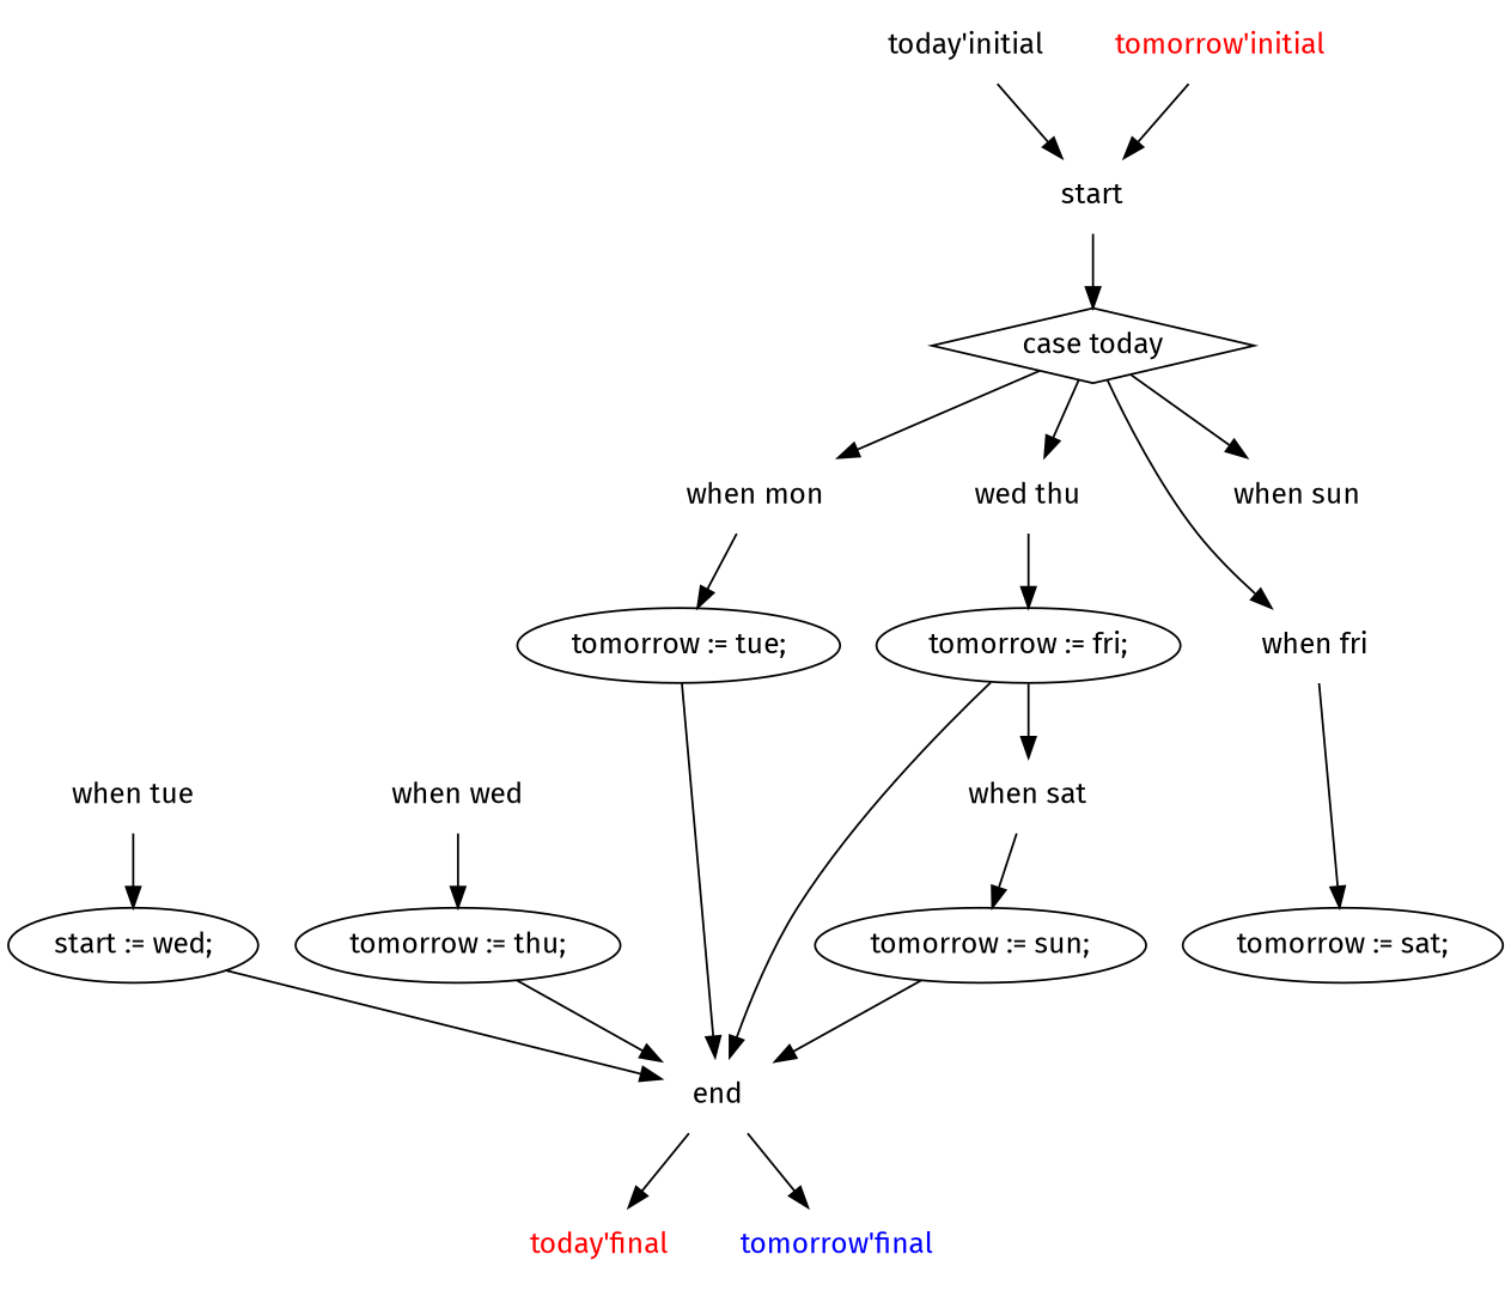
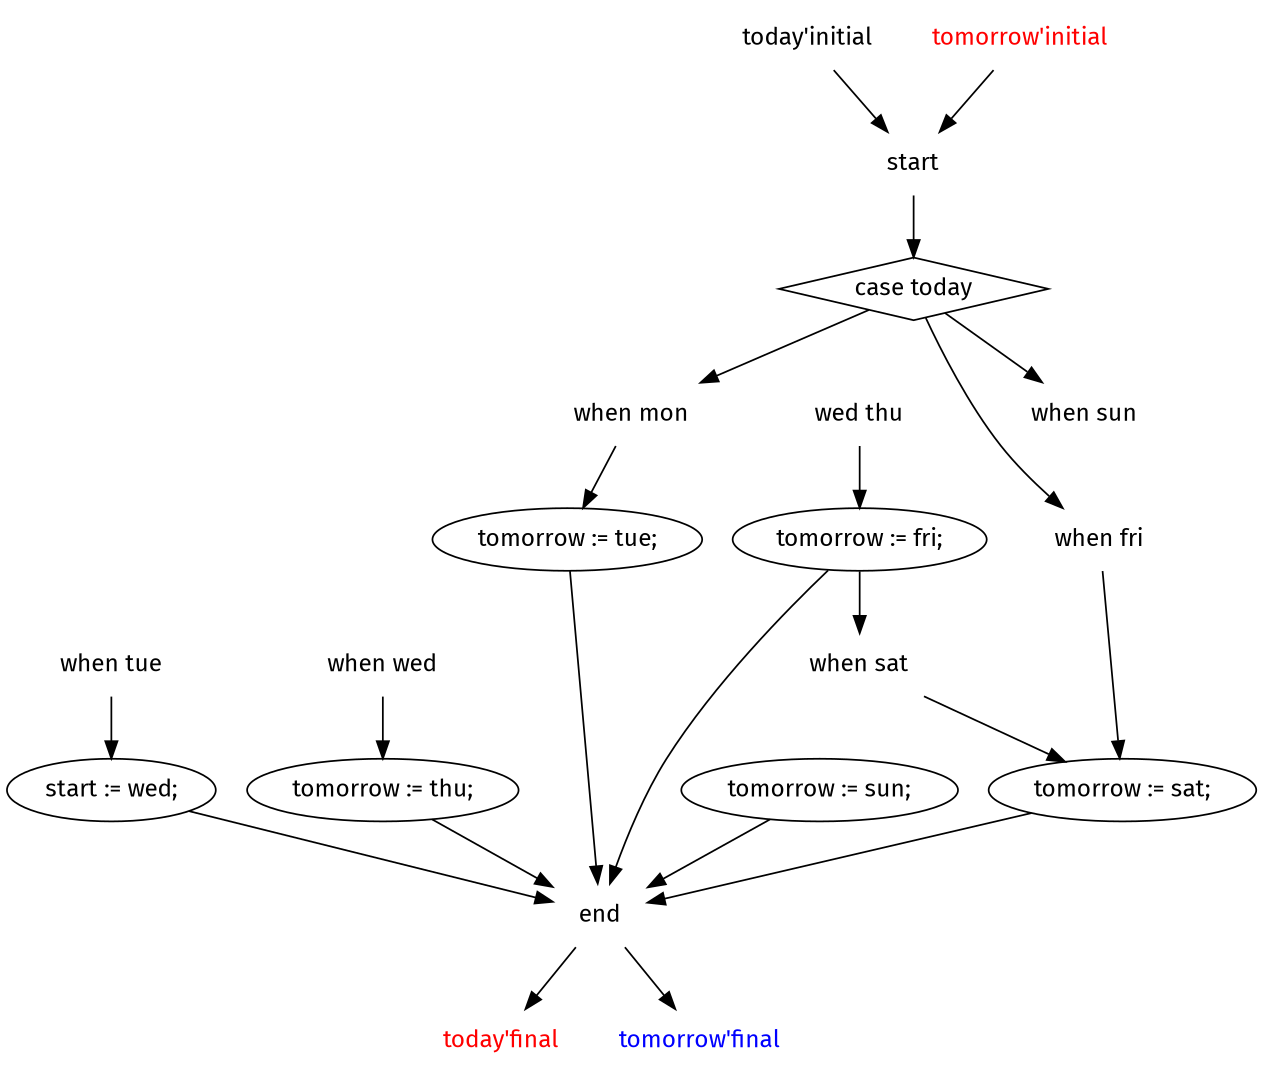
  digraph {
    fontname="Fira Sans"
    splines=True
    node [fontname="Fira Sans" shape=plaintext]
    edge [arrowType=normal fontname="Fira Sans"]
    n1 [label=start]
    n2 [label="case today" shape=diamond]
    n3 [label="when mon"]
    n4 [label="wed thu"]
    n5 [label="when fri"]
    n6 [label="when sun"]
    n7 [label=end]
    n8 [fontcolor=red label="today'final"]
    n9 [fontcolor=blue label="tomorrow'final"]
    n10 [label="today'initial"]
    n11 [fontcolor=red label="tomorrow'initial"]
    n12 [label="tomorrow := tue;" shape=""]
    n13 [label="when tue"]
    n14 [label="start := wed;" shape=""]
    n15 [label="when wed"]
    n16 [label="tomorrow := thu;" shape=""]
    n17 [label="tomorrow := fri;" shape=""]
    n18 [label="tomorrow := sat;" shape=""]
    n19 [label="when sat"]
    n20 [label="tomorrow := sun;" shape=""]
    n1 -> n2
    n2 -> n3
-   n2 -> n4
    n2 -> n5
    n2 -> n6
    n3 -> n12
    n4 -> n17
    n5 -> n18
    n7 -> n8
    n7 -> n9
    n10 -> n1
    n11 -> n1
    n12 -> n7
    n13 -> n14
    n14 -> n7
    n15 -> n16
    n16 -> n7
    n17 -> n7
    n17 -> n19
-   n19 -> n20
+   n18 -> n7
+   n19 -> n18
    n20 -> n7
  }
